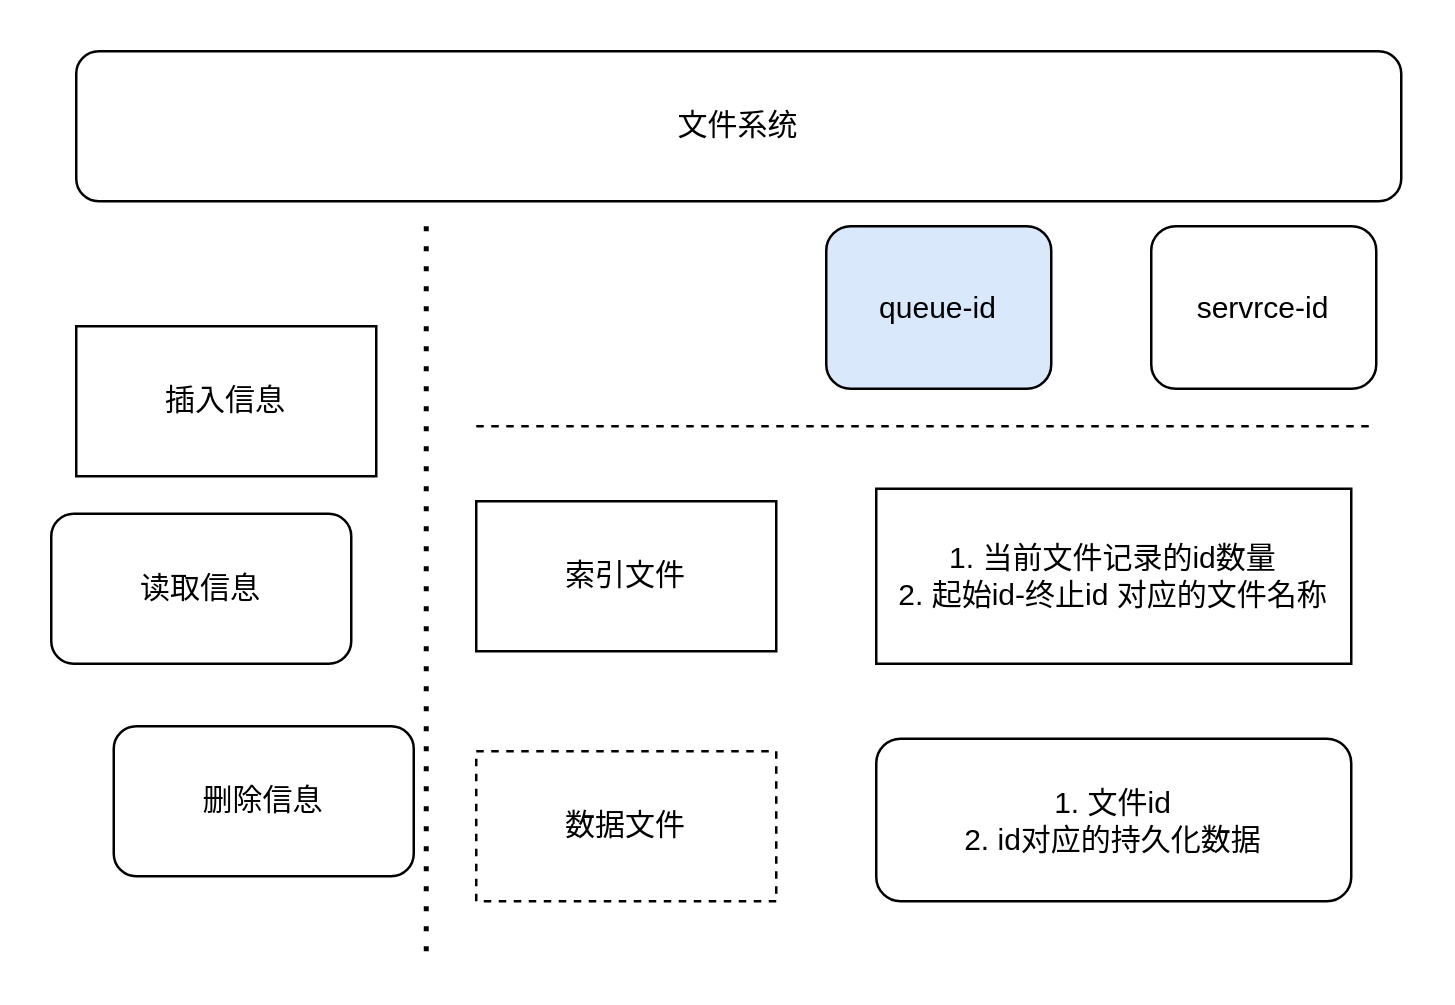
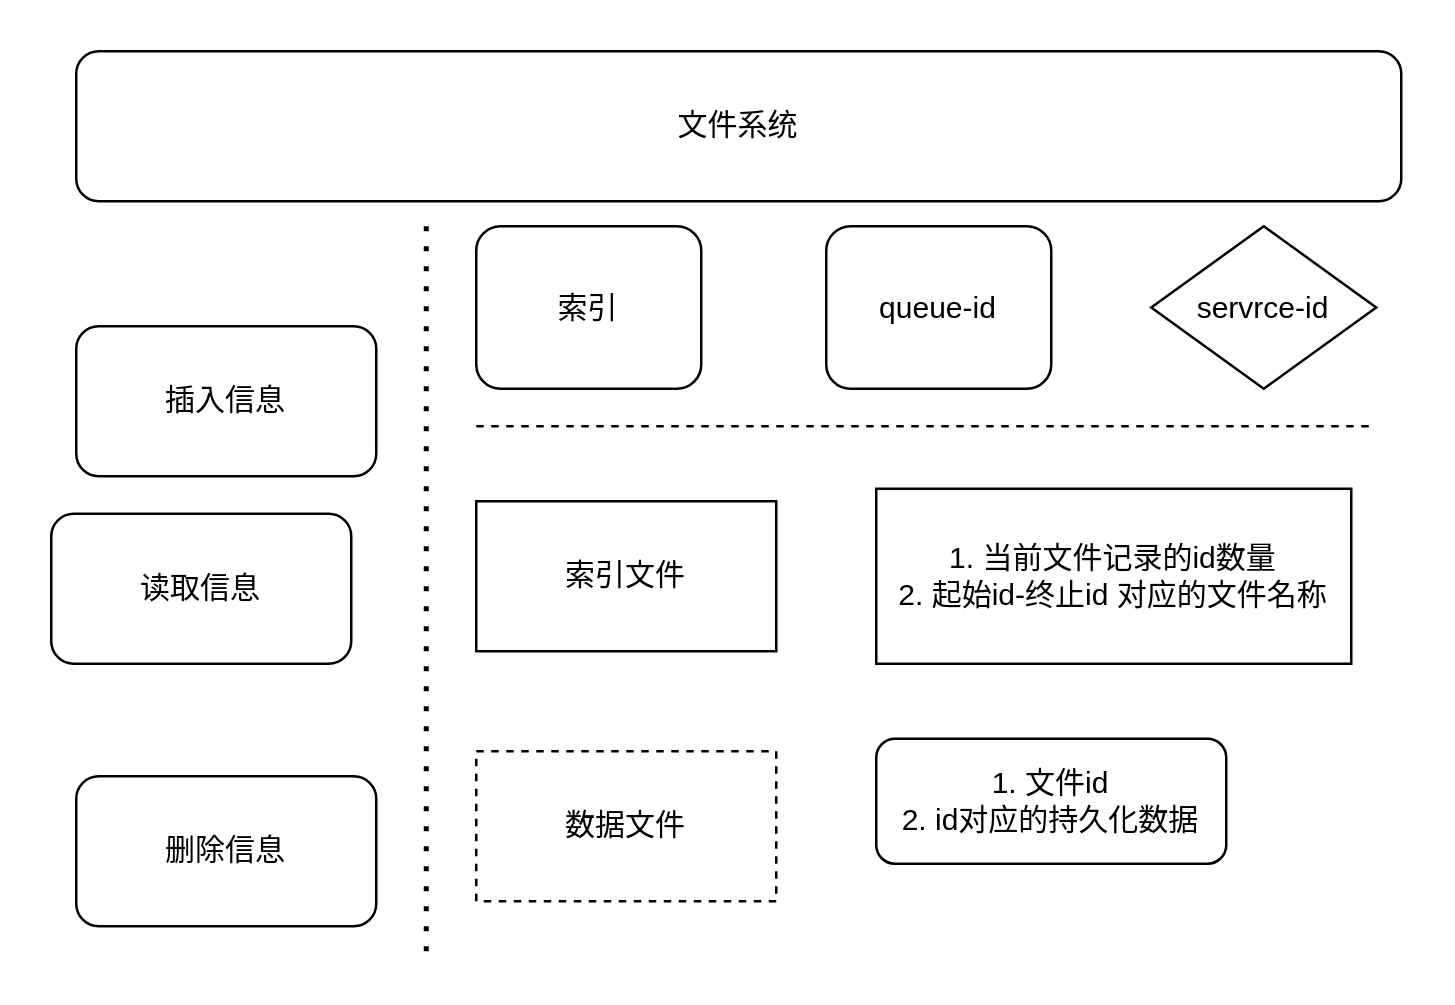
  <mxCell id="0" />
  <mxCell id="1" parent="0" />
  <mxCell id="2" value="文件系统" style="rounded=1;whiteSpace=wrap;html=1;" vertex="1" parent="1"><mxGeometry x="30" y="20" width="530" height="60" as="geometry" /></mxCell>
  <mxCell id="3" value="" style="endArrow=none;dashed=1;html=1;dashPattern=1 3;strokeWidth=2;rounded=0;" edge="1" parent="1"><mxGeometry width="50" height="50" relative="1" as="geometry"><mxPoint x="170" y="380" as="sourcePoint" /><mxPoint x="170" y="90" as="targetPoint" /></mxGeometry></mxCell>
- <mxCell id="4" value="插入信息" style="whiteSpace=wrap;html=1;rounded=0;" vertex="1" parent="1"><mxGeometry x="30" y="130" width="120" height="60" as="geometry" /></mxCell>
+ <mxCell id="4" value="插入信息" style="rounded=1;whiteSpace=wrap;html=1;" vertex="1" parent="1"><mxGeometry x="30" y="130" width="120" height="60" as="geometry" /></mxCell>
  <mxCell id="5" value="读取信息" style="rounded=1;whiteSpace=wrap;html=1;" vertex="1" parent="1"><mxGeometry x="20" y="205" width="120" height="60" as="geometry" /></mxCell>
- <mxCell id="6" value="删除信息" style="rounded=1;whiteSpace=wrap;html=1;" vertex="1" parent="1"><mxGeometry x="45" y="290" width="120" height="60" as="geometry" /></mxCell>
+ <mxCell id="6" value="删除信息" style="rounded=1;whiteSpace=wrap;html=1;" vertex="1" parent="1"><mxGeometry x="30" y="310" width="120" height="60" as="geometry" /></mxCell>
+ <mxCell id="7" value="索引" style="rounded=1;whiteSpace=wrap;html=1;" vertex="1" parent="1"><mxGeometry x="190" y="90" width="90" height="65" as="geometry" /></mxCell>
  <mxCell id="8" value="" style="endArrow=none;dashed=1;html=1;rounded=0;" edge="1" parent="1"><mxGeometry width="50" height="50" relative="1" as="geometry"><mxPoint x="190" y="170" as="sourcePoint" /><mxPoint x="550" y="170" as="targetPoint" /><Array as="points"><mxPoint x="370" y="170" /></Array></mxGeometry></mxCell>
- <mxCell id="9" value="queue-id" style="rounded=1;whiteSpace=wrap;html=1;fillColor=#dae8fc;" vertex="1" parent="1"><mxGeometry x="330" y="90" width="90" height="65" as="geometry" /></mxCell>
- <mxCell id="10" value="servrce-id" style="rounded=1;whiteSpace=wrap;html=1;" vertex="1" parent="1"><mxGeometry x="460" y="90" width="90" height="65" as="geometry" /></mxCell>
+ <mxCell id="9" value="queue-id" style="rounded=1;whiteSpace=wrap;html=1;" vertex="1" parent="1"><mxGeometry x="330" y="90" width="90" height="65" as="geometry" /></mxCell>
+ <mxCell id="10" value="servrce-id" style="rhombus;whiteSpace=wrap;html=1;" vertex="1" parent="1"><mxGeometry x="460" y="90" width="90" height="65" as="geometry" /></mxCell>
  <mxCell id="11" value="索引文件" style="rounded=0;whiteSpace=wrap;html=1;" vertex="1" parent="1"><mxGeometry x="190" y="200" width="120" height="60" as="geometry" /></mxCell>
  <mxCell id="12" value="数据文件" style="rounded=0;whiteSpace=wrap;html=1;dashed=1;" vertex="1" parent="1"><mxGeometry x="190" y="300" width="120" height="60" as="geometry" /></mxCell>
  <mxCell id="13" value="1.&amp;nbsp;当前文件记录的id数量&lt;br&gt;2.&amp;nbsp;起始id-终止id&amp;nbsp;对应的文件名称" style="whiteSpace=wrap;html=1;rounded=0;" vertex="1" parent="1"><mxGeometry x="350" y="195" width="190" height="70" as="geometry" /></mxCell>
- <mxCell id="14" value="1.&amp;nbsp;文件id&lt;br&gt;2.&amp;nbsp;id对应的持久化数据" style="rounded=1;whiteSpace=wrap;html=1;" vertex="1" parent="1"><mxGeometry x="350" y="295" width="190" height="65" as="geometry" /></mxCell>
+ <mxCell id="14" value="1.&amp;nbsp;文件id&lt;br&gt;2.&amp;nbsp;id对应的持久化数据" style="rounded=1;whiteSpace=wrap;html=1;" vertex="1" parent="1"><mxGeometry x="350" y="295" width="140" height="50" as="geometry" /></mxCell>
